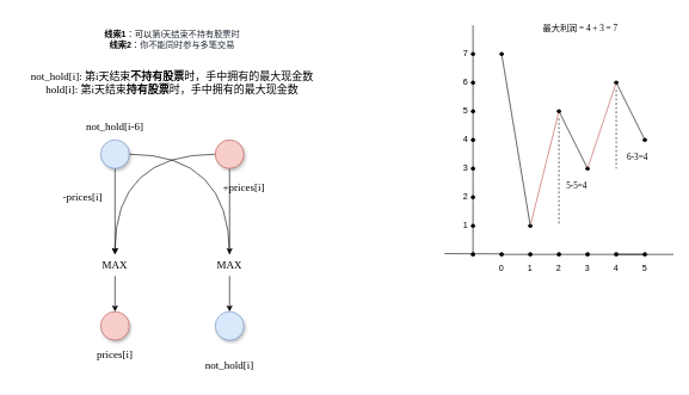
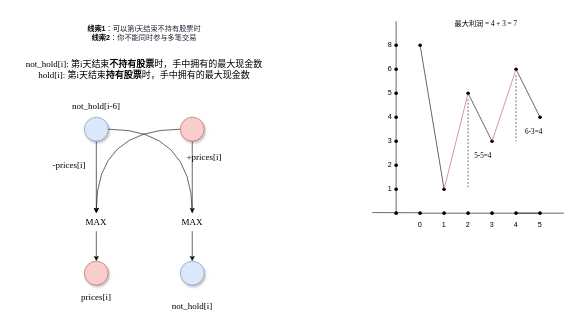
  <mxCell id="0" />
  <mxCell id="1" parent="0" />
  <mxCell id="2" style="edgeStyle=orthogonalEdgeStyle;rounded=0;orthogonalLoop=1;jettySize=auto;html=1;exitX=0.5;exitY=1;exitDx=0;exitDy=0;entryX=0.5;entryY=0;entryDx=0;entryDy=0;curved=1;" edge="1" parent="1" source="3" target="19"><mxGeometry relative="1" as="geometry"><mxPoint x="130" y="265" as="sourcePoint" /></mxGeometry></mxCell>
  <mxCell id="3" value="" style="ellipse;whiteSpace=wrap;html=1;aspect=fixed;shadow=1;fillColor=#dae8fc;strokeColor=#6c8ebf;" vertex="1" parent="1"><mxGeometry x="140" y="195" width="40" height="40" as="geometry" /></mxCell>
  <mxCell id="4" value="" style="ellipse;whiteSpace=wrap;html=1;aspect=fixed;shadow=1;fillColor=#dae8fc;strokeColor=#6c8ebf;" vertex="1" parent="1"><mxGeometry x="300" y="435" width="40" height="40" as="geometry" /></mxCell>
  <mxCell id="5" value="&lt;font style=&quot;font-size: 15px&quot;&gt;not_hold[i-6]&lt;/font&gt;" style="text;html=1;strokeColor=none;fillColor=none;align=center;verticalAlign=middle;whiteSpace=wrap;rounded=0;shadow=1;fontFamily=Comic Sans MS;" vertex="1" parent="1"><mxGeometry x="100" y="155" width="120" height="40" as="geometry" /></mxCell>
  <mxCell id="6" value="&lt;font style=&quot;font-size: 15px&quot;&gt;not_hold[i]: 第i天结束&lt;b&gt;不持有股票&lt;/b&gt;时，&lt;span&gt;手中拥有的最大现金数&lt;br&gt;&lt;/span&gt;hold[i]: 第i天结束&lt;b&gt;持有股票&lt;/b&gt;时，手中拥有的最大现金数&lt;/font&gt;&lt;span&gt;&lt;br&gt;&lt;/span&gt;&lt;div class=&quot;okr-block-clipboard&quot;&gt;&lt;/div&gt;" style="text;html=1;strokeColor=none;fillColor=none;align=center;verticalAlign=middle;whiteSpace=wrap;rounded=0;shadow=1;fontFamily=Comic Sans MS;" vertex="1" parent="1"><mxGeometry x="20" y="75" width="440" height="80" as="geometry" /></mxCell>
  <mxCell id="7" style="edgeStyle=orthogonalEdgeStyle;curved=1;rounded=0;orthogonalLoop=1;jettySize=auto;html=1;exitX=0.5;exitY=1;exitDx=0;exitDy=0;fontFamily=Comic Sans MS;" edge="1" parent="1" source="9" target="13"><mxGeometry relative="1" as="geometry" /></mxCell>
  <mxCell id="8" style="edgeStyle=orthogonalEdgeStyle;curved=1;rounded=0;orthogonalLoop=1;jettySize=auto;html=1;exitX=0;exitY=0.5;exitDx=0;exitDy=0;entryX=0.5;entryY=0;entryDx=0;entryDy=0;" edge="1" parent="1" source="9" target="19"><mxGeometry relative="1" as="geometry" /></mxCell>
  <mxCell id="9" value="" style="ellipse;whiteSpace=wrap;html=1;aspect=fixed;shadow=1;fillColor=#f8cecc;strokeColor=#b85450;" vertex="1" parent="1"><mxGeometry x="300" y="195" width="40" height="40" as="geometry" /></mxCell>
  <mxCell id="10" value="&lt;font style=&quot;font-size: 15px&quot;&gt;&lt;span&gt;+prices[i]&lt;/span&gt;&lt;/font&gt;&lt;div class=&quot;okr-block-clipboard&quot;&gt;&lt;/div&gt;" style="text;html=1;strokeColor=none;fillColor=none;align=center;verticalAlign=middle;whiteSpace=wrap;rounded=0;shadow=1;fontFamily=Comic Sans MS;" vertex="1" parent="1"><mxGeometry x="300" y="245" width="80" height="30" as="geometry" /></mxCell>
  <mxCell id="11" value="&lt;font style=&quot;font-size: 15px&quot;&gt;not_hold[i]&lt;/font&gt;" style="text;html=1;strokeColor=none;fillColor=none;align=center;verticalAlign=middle;whiteSpace=wrap;rounded=0;shadow=1;fontFamily=Comic Sans MS;" vertex="1" parent="1"><mxGeometry x="260" y="490" width="120" height="40" as="geometry" /></mxCell>
  <mxCell id="12" style="edgeStyle=orthogonalEdgeStyle;curved=1;rounded=0;orthogonalLoop=1;jettySize=auto;html=1;exitX=0.5;exitY=1;exitDx=0;exitDy=0;entryX=0.5;entryY=0;entryDx=0;entryDy=0;fontFamily=Comic Sans MS;fontSize=15;" edge="1" parent="1" source="13" target="4"><mxGeometry relative="1" as="geometry" /></mxCell>
  <mxCell id="13" value="MAX" style="text;html=1;strokeColor=none;fillColor=none;align=center;verticalAlign=middle;whiteSpace=wrap;rounded=0;shadow=1;fontFamily=Comic Sans MS;fontSize=15;" vertex="1" parent="1"><mxGeometry x="290" y="355" width="60" height="30" as="geometry" /></mxCell>
  <mxCell id="14" value="" style="rounded=0;orthogonalLoop=1;jettySize=auto;html=1;exitX=1;exitY=0.5;exitDx=0;exitDy=0;entryX=0.5;entryY=0;entryDx=0;entryDy=0;edgeStyle=orthogonalEdgeStyle;curved=1;endArrow=none;" edge="1" parent="1" source="3" target="13"><mxGeometry relative="1" as="geometry"><mxPoint x="180" y="215" as="sourcePoint" /><mxPoint x="240" y="355" as="targetPoint" /></mxGeometry></mxCell>
  <mxCell id="15" value="&lt;font style=&quot;font-size: 15px&quot;&gt;&lt;span&gt;-prices[i]&lt;/span&gt;&lt;/font&gt;&lt;div class=&quot;okr-block-clipboard&quot;&gt;&lt;/div&gt;" style="text;html=1;strokeColor=none;fillColor=none;align=center;verticalAlign=middle;whiteSpace=wrap;rounded=0;shadow=1;fontFamily=Comic Sans MS;" vertex="1" parent="1"><mxGeometry x="75" y="260" width="80" height="30" as="geometry" /></mxCell>
  <mxCell id="16" value="&lt;font style=&quot;font-size: 15px&quot;&gt;prices[i]&lt;/font&gt;" style="text;html=1;strokeColor=none;fillColor=none;align=center;verticalAlign=middle;whiteSpace=wrap;rounded=0;shadow=1;fontFamily=Comic Sans MS;" vertex="1" parent="1"><mxGeometry x="100" y="475" width="120" height="40" as="geometry" /></mxCell>
  <mxCell id="17" value="" style="ellipse;whiteSpace=wrap;html=1;aspect=fixed;shadow=1;fillColor=#f8cecc;strokeColor=#b85450;" vertex="1" parent="1"><mxGeometry x="140" y="435" width="40" height="40" as="geometry" /></mxCell>
  <mxCell id="18" style="edgeStyle=orthogonalEdgeStyle;curved=1;rounded=0;orthogonalLoop=1;jettySize=auto;html=1;exitX=0.5;exitY=1;exitDx=0;exitDy=0;entryX=0.5;entryY=0;entryDx=0;entryDy=0;fontFamily=Comic Sans MS;fontSize=15;" edge="1" parent="1" source="19" target="17"><mxGeometry relative="1" as="geometry" /></mxCell>
  <mxCell id="19" value="MAX" style="text;html=1;strokeColor=none;fillColor=none;align=center;verticalAlign=middle;whiteSpace=wrap;rounded=0;shadow=1;fontFamily=Comic Sans MS;fontSize=15;" vertex="1" parent="1"><mxGeometry x="130" y="355" width="60" height="30" as="geometry" /></mxCell>
  <mxCell id="20" value="&lt;font style=&quot;font-size: 12px&quot;&gt;&lt;font style=&quot;font-size: 12px&quot;&gt;&lt;b&gt;线索1&lt;/b&gt;：可以&lt;span style=&quot;color: rgb(33 , 40 , 53) ; background-color: rgb(255 , 255 , 255)&quot;&gt;第i天结束不持有股票时&lt;/span&gt;&lt;b&gt;&lt;br&gt;线索2&lt;/b&gt;：&lt;/font&gt;&lt;span style=&quot;color: rgb(33 , 40 , 53) ; background-color: rgb(255 , 255 , 255)&quot;&gt;你不能同时参与多笔交易&lt;/span&gt;&lt;/font&gt;" style="text;html=1;strokeColor=none;fillColor=none;align=center;verticalAlign=middle;whiteSpace=wrap;rounded=0;" vertex="1" parent="1"><mxGeometry x="100" y="35" width="280" height="40" as="geometry" /></mxCell>
  <mxCell id="21" value="" style="endArrow=none;html=1;rounded=0;fontSize=12;curved=1;startArrow=none;" edge="1" parent="1" source="27"><mxGeometry width="50" height="50" relative="1" as="geometry"><mxPoint x="660" y="355" as="sourcePoint" /><mxPoint x="940" y="355" as="targetPoint" /></mxGeometry></mxCell>
  <mxCell id="22" value="" style="shape=waypoint;sketch=0;fillStyle=solid;size=6;pointerEvents=1;points=[];fillColor=none;resizable=0;rotatable=0;perimeter=centerPerimeter;snapToPoint=1;fontSize=12;" vertex="1" parent="1"><mxGeometry x="640" y="335" width="40" height="40" as="geometry" /></mxCell>
  <mxCell id="23" value="" style="shape=waypoint;sketch=0;fillStyle=solid;size=6;pointerEvents=1;points=[];fillColor=none;resizable=0;rotatable=0;perimeter=centerPerimeter;snapToPoint=1;fontSize=12;" vertex="1" parent="1"><mxGeometry x="680" y="335" width="40" height="40" as="geometry" /></mxCell>
  <mxCell id="24" value="" style="shape=waypoint;sketch=0;fillStyle=solid;size=6;pointerEvents=1;points=[];fillColor=none;resizable=0;rotatable=0;perimeter=centerPerimeter;snapToPoint=1;fontSize=12;" vertex="1" parent="1"><mxGeometry x="720" y="335" width="40" height="40" as="geometry" /></mxCell>
  <mxCell id="25" value="" style="shape=waypoint;sketch=0;fillStyle=solid;size=6;pointerEvents=1;points=[];fillColor=none;resizable=0;rotatable=0;perimeter=centerPerimeter;snapToPoint=1;fontSize=12;" vertex="1" parent="1"><mxGeometry x="760" y="335" width="40" height="40" as="geometry" /></mxCell>
  <mxCell id="26" value="" style="shape=waypoint;sketch=0;fillStyle=solid;size=6;pointerEvents=1;points=[];fillColor=none;resizable=0;rotatable=0;perimeter=centerPerimeter;snapToPoint=1;fontSize=12;" vertex="1" parent="1"><mxGeometry x="800" y="335" width="40" height="40" as="geometry" /></mxCell>
  <mxCell id="27" value="" style="shape=waypoint;sketch=0;fillStyle=solid;size=6;pointerEvents=1;points=[];fillColor=none;resizable=0;rotatable=0;perimeter=centerPerimeter;snapToPoint=1;fontSize=12;" vertex="1" parent="1"><mxGeometry x="840" y="335" width="40" height="40" as="geometry" /></mxCell>
  <mxCell id="28" value="" style="endArrow=none;html=1;rounded=0;fontSize=12;curved=1;" edge="1" parent="1"><mxGeometry width="50" height="50" relative="1" as="geometry"><mxPoint x="700" y="355" as="sourcePoint" /><mxPoint x="900" y="355" as="targetPoint" /></mxGeometry></mxCell>
  <mxCell id="29" value="" style="shape=waypoint;sketch=0;fillStyle=solid;size=6;pointerEvents=1;points=[];fillColor=none;resizable=0;rotatable=0;perimeter=centerPerimeter;snapToPoint=1;fontSize=12;" vertex="1" parent="1"><mxGeometry x="880" y="335" width="40" height="40" as="geometry" /></mxCell>
  <mxCell id="30" value="0" style="rounded=0;whiteSpace=wrap;html=1;fontSize=12;opacity=0;" vertex="1" parent="1"><mxGeometry x="680" y="355" width="40" height="40" as="geometry" /></mxCell>
  <mxCell id="31" value="1" style="rounded=0;whiteSpace=wrap;html=1;fontSize=12;opacity=0;" vertex="1" parent="1"><mxGeometry x="720" y="355" width="40" height="40" as="geometry" /></mxCell>
  <mxCell id="32" value="2" style="rounded=0;whiteSpace=wrap;html=1;fontSize=12;opacity=0;" vertex="1" parent="1"><mxGeometry x="760" y="355" width="40" height="40" as="geometry" /></mxCell>
  <mxCell id="33" value="3" style="rounded=0;whiteSpace=wrap;html=1;fontSize=12;opacity=0;" vertex="1" parent="1"><mxGeometry x="800" y="355" width="40" height="40" as="geometry" /></mxCell>
  <mxCell id="34" value="4" style="rounded=0;whiteSpace=wrap;html=1;fontSize=12;opacity=0;" vertex="1" parent="1"><mxGeometry x="840" y="355" width="40" height="40" as="geometry" /></mxCell>
  <mxCell id="35" value="5" style="rounded=0;whiteSpace=wrap;html=1;fontSize=12;opacity=0;" vertex="1" parent="1"><mxGeometry x="880" y="355" width="40" height="40" as="geometry" /></mxCell>
  <mxCell id="36" value="" style="endArrow=none;html=1;rounded=0;fontSize=12;curved=1;" edge="1" parent="1"><mxGeometry width="50" height="50" relative="1" as="geometry"><mxPoint x="620" y="354" as="sourcePoint" /><mxPoint x="700" y="354.31" as="targetPoint" /></mxGeometry></mxCell>
  <mxCell id="37" value="" style="endArrow=none;html=1;rounded=0;fontSize=12;curved=1;entryX=0.458;entryY=0.541;entryDx=0;entryDy=0;entryPerimeter=0;startArrow=none;" edge="1" parent="1" source="38" target="22"><mxGeometry width="50" height="50" relative="1" as="geometry"><mxPoint x="660" y="75" as="sourcePoint" /><mxPoint x="670" y="285" as="targetPoint" /></mxGeometry></mxCell>
  <mxCell id="38" value="" style="shape=waypoint;sketch=0;fillStyle=solid;size=6;pointerEvents=1;points=[];fillColor=none;resizable=0;rotatable=0;perimeter=centerPerimeter;snapToPoint=1;fontSize=12;" vertex="1" parent="1"><mxGeometry x="640" y="295" width="40" height="40" as="geometry" /></mxCell>
  <mxCell id="39" value="" style="endArrow=none;html=1;rounded=0;fontSize=12;curved=1;entryDx=0;entryDy=0;entryPerimeter=0;startArrow=none;" edge="1" parent="1" source="41" target="38"><mxGeometry width="50" height="50" relative="1" as="geometry"><mxPoint x="660" y="75" as="sourcePoint" /><mxPoint x="660" y="355" as="targetPoint" /></mxGeometry></mxCell>
  <mxCell id="40" value="" style="shape=waypoint;sketch=0;fillStyle=solid;size=6;pointerEvents=1;points=[];fillColor=none;resizable=0;rotatable=0;perimeter=centerPerimeter;snapToPoint=1;fontSize=12;" vertex="1" parent="1"><mxGeometry x="640" y="255" width="40" height="40" as="geometry" /></mxCell>
  <mxCell id="41" value="" style="shape=waypoint;sketch=0;fillStyle=solid;size=6;pointerEvents=1;points=[];fillColor=none;resizable=0;rotatable=0;perimeter=centerPerimeter;snapToPoint=1;fontSize=12;" vertex="1" parent="1"><mxGeometry x="640" y="215" width="40" height="40" as="geometry" /></mxCell>
  <mxCell id="42" value="" style="endArrow=none;html=1;rounded=0;fontSize=12;curved=1;entryDx=0;entryDy=0;entryPerimeter=0;startArrow=none;" edge="1" parent="1" source="43" target="41"><mxGeometry width="50" height="50" relative="1" as="geometry"><mxPoint x="660" y="75" as="sourcePoint" /><mxPoint x="660" y="315" as="targetPoint" /></mxGeometry></mxCell>
  <mxCell id="43" value="" style="shape=waypoint;sketch=0;fillStyle=solid;size=6;pointerEvents=1;points=[];fillColor=none;resizable=0;rotatable=0;perimeter=centerPerimeter;snapToPoint=1;fontSize=12;" vertex="1" parent="1"><mxGeometry x="640" y="175" width="40" height="40" as="geometry" /></mxCell>
  <mxCell id="44" value="" style="endArrow=none;html=1;rounded=0;fontSize=12;curved=1;entryDx=0;entryDy=0;entryPerimeter=0;startArrow=none;" edge="1" parent="1" source="46" target="43"><mxGeometry width="50" height="50" relative="1" as="geometry"><mxPoint x="660" y="75" as="sourcePoint" /><mxPoint x="660" y="235" as="targetPoint" /></mxGeometry></mxCell>
  <mxCell id="45" value="" style="shape=waypoint;sketch=0;fillStyle=solid;size=6;pointerEvents=1;points=[];fillColor=none;resizable=0;rotatable=0;perimeter=centerPerimeter;snapToPoint=1;fontSize=12;" vertex="1" parent="1"><mxGeometry x="640" y="135" width="40" height="40" as="geometry" /></mxCell>
  <mxCell id="46" value="" style="shape=waypoint;sketch=0;fillStyle=solid;size=6;pointerEvents=1;points=[];fillColor=none;resizable=0;rotatable=0;perimeter=centerPerimeter;snapToPoint=1;fontSize=12;" vertex="1" parent="1"><mxGeometry x="640" y="95" width="40" height="40" as="geometry" /></mxCell>
  <mxCell id="47" value="" style="endArrow=none;html=1;rounded=0;fontSize=12;curved=1;entryDx=0;entryDy=0;entryPerimeter=0;" edge="1" parent="1" target="46"><mxGeometry width="50" height="50" relative="1" as="geometry"><mxPoint x="660" y="35" as="sourcePoint" /><mxPoint x="660" y="195" as="targetPoint" /></mxGeometry></mxCell>
  <mxCell id="48" value="1" style="rounded=0;whiteSpace=wrap;html=1;fontSize=12;opacity=0;" vertex="1" parent="1"><mxGeometry x="630" y="295" width="40" height="40" as="geometry" /></mxCell>
  <mxCell id="49" value="2" style="rounded=0;whiteSpace=wrap;html=1;fontSize=12;opacity=0;" vertex="1" parent="1"><mxGeometry x="630" y="255" width="40" height="40" as="geometry" /></mxCell>
  <mxCell id="50" value="3" style="rounded=0;whiteSpace=wrap;html=1;fontSize=12;opacity=0;" vertex="1" parent="1"><mxGeometry x="630" y="215" width="40" height="40" as="geometry" /></mxCell>
  <mxCell id="51" value="4" style="rounded=0;whiteSpace=wrap;html=1;fontSize=12;opacity=0;" vertex="1" parent="1"><mxGeometry x="630" y="175" width="40" height="40" as="geometry" /></mxCell>
  <mxCell id="52" value="5" style="rounded=0;whiteSpace=wrap;html=1;fontSize=12;opacity=0;" vertex="1" parent="1"><mxGeometry x="630" y="135" width="40" height="40" as="geometry" /></mxCell>
  <mxCell id="53" value="6" style="rounded=0;whiteSpace=wrap;html=1;fontSize=12;opacity=0;" vertex="1" parent="1"><mxGeometry x="630" y="95" width="40" height="40" as="geometry" /></mxCell>
- <mxCell id="54" value="7" style="rounded=0;whiteSpace=wrap;html=1;fontSize=12;opacity=0;" vertex="1" parent="1"><mxGeometry x="630" y="55" width="40" height="40" as="geometry" /></mxCell>
+ <mxCell id="54" value="8" style="rounded=0;whiteSpace=wrap;html=1;fontSize=12;opacity=0;" vertex="1" parent="1"><mxGeometry x="630" y="55" width="40" height="40" as="geometry" /></mxCell>
  <mxCell id="55" value="" style="shape=waypoint;sketch=0;fillStyle=solid;size=6;pointerEvents=1;points=[];fillColor=none;resizable=0;rotatable=0;perimeter=centerPerimeter;snapToPoint=1;fontSize=12;" vertex="1" parent="1"><mxGeometry x="640" y="55" width="40" height="40" as="geometry" /></mxCell>
  <mxCell id="56" value="" style="shape=waypoint;sketch=0;fillStyle=solid;size=6;pointerEvents=1;points=[];fillColor=none;resizable=0;rotatable=0;perimeter=centerPerimeter;snapToPoint=1;fontSize=12;" vertex="1" parent="1"><mxGeometry x="680" y="55" width="40" height="40" as="geometry" /></mxCell>
  <mxCell id="57" value="" style="shape=waypoint;sketch=0;fillStyle=solid;size=6;pointerEvents=1;points=[];fillColor=none;resizable=0;rotatable=0;perimeter=centerPerimeter;snapToPoint=1;fontSize=12;" vertex="1" parent="1"><mxGeometry x="720" y="295" width="40" height="40" as="geometry" /></mxCell>
  <mxCell id="58" value="" style="shape=waypoint;sketch=0;fillStyle=solid;size=6;pointerEvents=1;points=[];fillColor=none;resizable=0;rotatable=0;perimeter=centerPerimeter;snapToPoint=1;fontSize=12;" vertex="1" parent="1"><mxGeometry x="760" y="135" width="40" height="40" as="geometry" /></mxCell>
  <mxCell id="59" value="" style="shape=waypoint;sketch=0;fillStyle=solid;size=6;pointerEvents=1;points=[];fillColor=none;resizable=0;rotatable=0;perimeter=centerPerimeter;snapToPoint=1;fontSize=12;" vertex="1" parent="1"><mxGeometry x="800" y="215" width="40" height="40" as="geometry" /></mxCell>
  <mxCell id="60" value="" style="shape=waypoint;sketch=0;fillStyle=solid;size=6;pointerEvents=1;points=[];fillColor=none;resizable=0;rotatable=0;perimeter=centerPerimeter;snapToPoint=1;fontSize=12;" vertex="1" parent="1"><mxGeometry x="840" y="95" width="40" height="40" as="geometry" /></mxCell>
  <mxCell id="61" value="" style="shape=waypoint;sketch=0;fillStyle=solid;size=6;pointerEvents=1;points=[];fillColor=none;resizable=0;rotatable=0;perimeter=centerPerimeter;snapToPoint=1;fontSize=12;" vertex="1" parent="1"><mxGeometry x="880" y="175" width="40" height="40" as="geometry" /></mxCell>
  <mxCell id="62" value="" style="endArrow=none;html=1;rounded=0;fontSize=12;curved=1;" edge="1" parent="1" source="56" target="57"><mxGeometry width="50" height="50" relative="1" as="geometry"><mxPoint x="720" y="115" as="sourcePoint" /><mxPoint x="770" y="65" as="targetPoint" /></mxGeometry></mxCell>
  <mxCell id="63" value="" style="endArrow=none;html=1;rounded=0;fontSize=12;curved=1;entryX=0.5;entryY=0.5;entryDx=0;entryDy=0;entryPerimeter=0;fillColor=#f8cecc;strokeColor=#b85450;" edge="1" parent="1" target="58"><mxGeometry width="50" height="50" relative="1" as="geometry"><mxPoint x="740" y="315" as="sourcePoint" /><mxPoint x="800" y="205" as="targetPoint" /></mxGeometry></mxCell>
  <mxCell id="64" value="" style="endArrow=none;html=1;rounded=0;fontSize=12;curved=1;" edge="1" parent="1" source="58" target="59"><mxGeometry width="50" height="50" relative="1" as="geometry"><mxPoint x="810" y="195" as="sourcePoint" /><mxPoint x="860" y="145" as="targetPoint" /></mxGeometry></mxCell>
  <mxCell id="65" value="" style="endArrow=none;html=1;rounded=0;fontSize=12;curved=1;fillColor=#f8cecc;strokeColor=#b85450;" edge="1" parent="1" target="60"><mxGeometry width="50" height="50" relative="1" as="geometry"><mxPoint x="820" y="235" as="sourcePoint" /><mxPoint x="870" y="175" as="targetPoint" /></mxGeometry></mxCell>
  <mxCell id="66" value="" style="endArrow=none;html=1;rounded=0;fontSize=12;curved=1;" edge="1" parent="1" source="60" target="61"><mxGeometry width="50" height="50" relative="1" as="geometry"><mxPoint x="910" y="305" as="sourcePoint" /><mxPoint x="960" y="255" as="targetPoint" /></mxGeometry></mxCell>
  <mxCell id="67" value="" style="line;strokeWidth=1;direction=south;html=1;fontSize=12;dashed=1;" vertex="1" parent="1"><mxGeometry x="775" y="165" width="10" height="150" as="geometry" /></mxCell>
  <mxCell id="68" value="" style="line;strokeWidth=1;direction=south;html=1;fontSize=12;dashed=1;" vertex="1" parent="1"><mxGeometry x="855" y="125" width="10" height="110" as="geometry" /></mxCell>
  <mxCell id="69" value="&lt;font face=&quot;Comic Sans MS&quot;&gt;5-5=4&lt;/font&gt;" style="text;html=1;strokeColor=none;fillColor=none;align=center;verticalAlign=middle;whiteSpace=wrap;rounded=0;dashed=1;fontSize=12;" vertex="1" parent="1"><mxGeometry x="775" y="245" width="60" height="30" as="geometry" /></mxCell>
  <mxCell id="70" value="&lt;font face=&quot;Comic Sans MS&quot;&gt;6-3=4&lt;/font&gt;" style="text;html=1;strokeColor=none;fillColor=none;align=center;verticalAlign=middle;whiteSpace=wrap;rounded=0;dashed=1;fontSize=12;" vertex="1" parent="1"><mxGeometry x="860" y="205" width="60" height="30" as="geometry" /></mxCell>
  <mxCell id="71" value="&lt;div class=&quot;okr-block-clipboard&quot;&gt;&lt;/div&gt;&lt;div&gt;最大利润 = 4 + 3 = 7&lt;/div&gt;" style="text;html=1;strokeColor=none;fillColor=none;align=center;verticalAlign=middle;whiteSpace=wrap;rounded=0;dashed=1;fontFamily=Comic Sans MS;fontSize=12;" vertex="1" parent="1"><mxGeometry x="750" y="20" width="120" height="40" as="geometry" /></mxCell>
